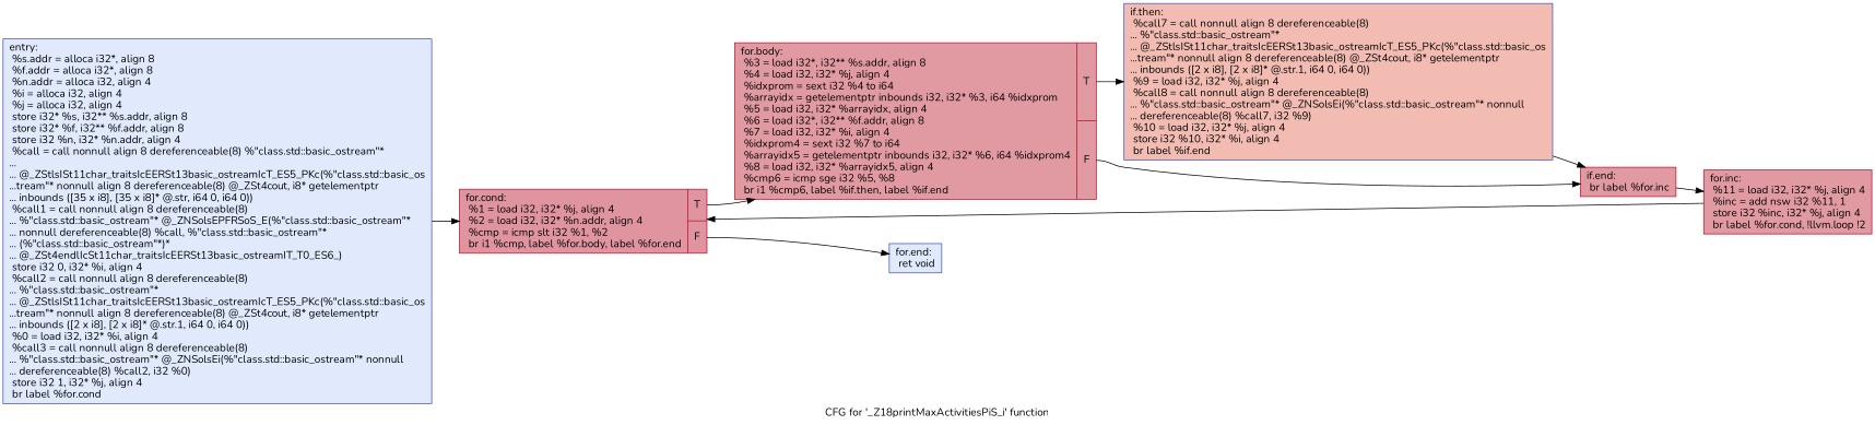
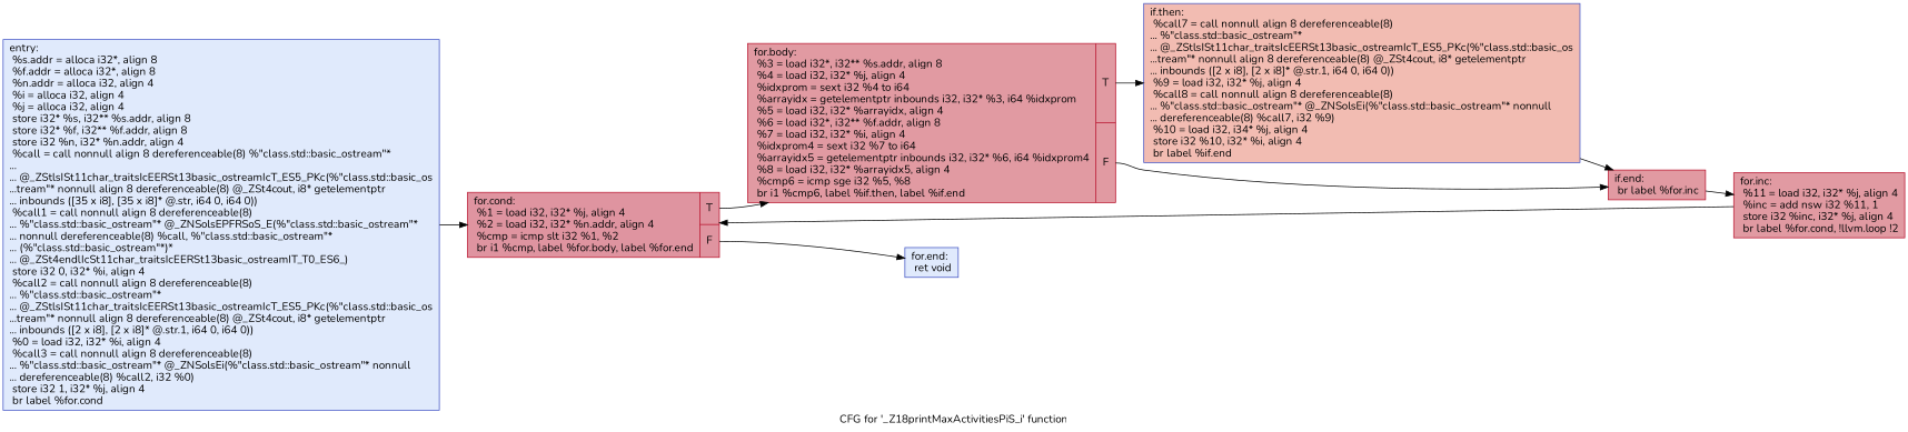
  digraph {
    label="CFG for '_Z18printMaxActivitiesPiS_i' function"
    rankdir=LR
    fontname=Nunito
    node [color="#b70d28ff" fillcolor="#bb1b2c70" shape=record style=filled fontname=Nunito]
    edge [fontname=Nunito]
    n1 [color="#3d50c3ff" fillcolor="#b9d0f970" label="{entry:\l  %s.addr = alloca i32*, align 8\l  %f.addr = alloca i32*, align 8\l  %n.addr = alloca i32, align 4\l  %i = alloca i32, align 4\l  %j = alloca i32, align 4\l  store i32* %s, i32** %s.addr, align 8\l  store i32* %f, i32** %f.addr, align 8\l  store i32 %n, i32* %n.addr, align 4\l  %call = call nonnull align 8 dereferenceable(8) %\"class.std::basic_ostream\"*\l...\l... @_ZStlsISt11char_traitsIcEERSt13basic_ostreamIcT_ES5_PKc(%\"class.std::basic_os\l...tream\"* nonnull align 8 dereferenceable(8) @_ZSt4cout, i8* getelementptr\l... inbounds ([35 x i8], [35 x i8]* @.str, i64 0, i64 0))\l  %call1 = call nonnull align 8 dereferenceable(8)\l... %\"class.std::basic_ostream\"* @_ZNSolsEPFRSoS_E(%\"class.std::basic_ostream\"*\l... nonnull dereferenceable(8) %call, %\"class.std::basic_ostream\"*\l... (%\"class.std::basic_ostream\"*)*\l... @_ZSt4endlIcSt11char_traitsIcEERSt13basic_ostreamIT_T0_ES6_)\l  store i32 0, i32* %i, align 4\l  %call2 = call nonnull align 8 dereferenceable(8)\l... %\"class.std::basic_ostream\"*\l... @_ZStlsISt11char_traitsIcEERSt13basic_ostreamIcT_ES5_PKc(%\"class.std::basic_os\l...tream\"* nonnull align 8 dereferenceable(8) @_ZSt4cout, i8* getelementptr\l... inbounds ([2 x i8], [2 x i8]* @.str.1, i64 0, i64 0))\l  %0 = load i32, i32* %i, align 4\l  %call3 = call nonnull align 8 dereferenceable(8)\l... %\"class.std::basic_ostream\"* @_ZNSolsEi(%\"class.std::basic_ostream\"* nonnull\l... dereferenceable(8) %call2, i32 %0)\l  store i32 1, i32* %j, align 4\l  br label %for.cond\l}"]
    n2 [fillcolor="#b70d2870" label="{for.cond:                                         \l  %1 = load i32, i32* %j, align 4\l  %2 = load i32, i32* %n.addr, align 4\l  %cmp = icmp slt i32 %1, %2\l  br i1 %cmp, label %for.body, label %for.end\l|{<s0>T|<s1>F}}"]
    n3 [label="{for.body:                                         \l  %3 = load i32*, i32** %s.addr, align 8\l  %4 = load i32, i32* %j, align 4\l  %idxprom = sext i32 %4 to i64\l  %arrayidx = getelementptr inbounds i32, i32* %3, i64 %idxprom\l  %5 = load i32, i32* %arrayidx, align 4\l  %6 = load i32*, i32** %f.addr, align 8\l  %7 = load i32, i32* %i, align 4\l  %idxprom4 = sext i32 %7 to i64\l  %arrayidx5 = getelementptr inbounds i32, i32* %6, i64 %idxprom4\l  %8 = load i32, i32* %arrayidx5, align 4\l  %cmp6 = icmp sge i32 %5, %8\l  br i1 %cmp6, label %if.then, label %if.end\l|{<s0>T|<s1>F}}"]
    n4 [color="#3d50c3ff" fillcolor="#b9d0f970" label="{for.end:                                          \l  ret void\l}"]
-   n5 [color="#3d50c3ff" fillcolor="#e1675170" label="{if.then:                                          \l  %call7 = call nonnull align 8 dereferenceable(8)\l... %\"class.std::basic_ostream\"*\l... @_ZStlsISt11char_traitsIcEERSt13basic_ostreamIcT_ES5_PKc(%\"class.std::basic_os\l...tream\"* nonnull align 8 dereferenceable(8) @_ZSt4cout, i8* getelementptr\l... inbounds ([2 x i8], [2 x i8]* @.str.1, i64 0, i64 0))\l  %9 = load i32, i32* %j, align 4\l  %call8 = call nonnull align 8 dereferenceable(8)\l... %\"class.std::basic_ostream\"* @_ZNSolsEi(%\"class.std::basic_ostream\"* nonnull\l... dereferenceable(8) %call7, i32 %9)\l  %10 = load i32, i32* %j, align 4\l  store i32 %10, i32* %i, align 4\l  br label %if.end\l}"]
+   n5 [color="#3d50c3ff" fillcolor="#e1675170" label="{if.then:                                          \l  %call7 = call nonnull align 8 dereferenceable(8)\l... %\"class.std::basic_ostream\"*\l... @_ZStlsISt11char_traitsIcEERSt13basic_ostreamIcT_ES5_PKc(%\"class.std::basic_os\l...tream\"* nonnull align 8 dereferenceable(8) @_ZSt4cout, i8* getelementptr\l... inbounds ([2 x i8], [2 x i8]* @.str.1, i64 0, i64 0))\l  %9 = load i32, i32* %j, align 4\l  %call8 = call nonnull align 8 dereferenceable(8)\l... %\"class.std::basic_ostream\"* @_ZNSolsEi(%\"class.std::basic_ostream\"* nonnull\l... dereferenceable(8) %call7, i32 %9)\l  %10 = load i32, i34* %j, align 4\l  store i32 %10, i32* %i, align 4\l  br label %if.end\l}"]
    n6 [label="{if.end:                                           \l  br label %for.inc\l}"]
    n7 [label="{for.inc:                                          \l  %11 = load i32, i32* %j, align 4\l  %inc = add nsw i32 %11, 1\l  store i32 %inc, i32* %j, align 4\l  br label %for.cond, !llvm.loop !2\l}"]
    n1 -> n2
    n2 -> n3 [tailport=s0]
    n2 -> n4 [tailport=s1]
    n3 -> n5 [tailport=s0]
    n3 -> n6 [tailport=s1]
    n5 -> n6
    n6 -> n7
    n7 -> n2
  }
